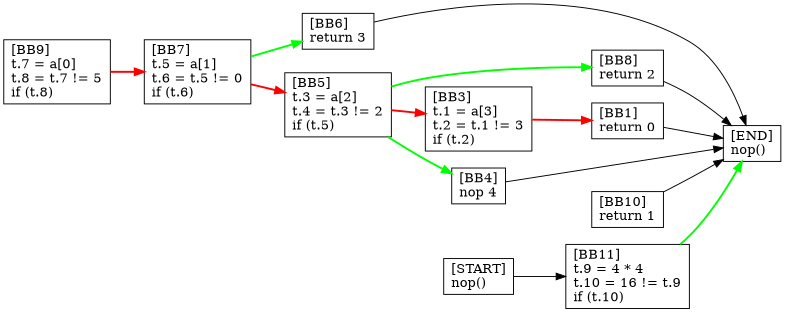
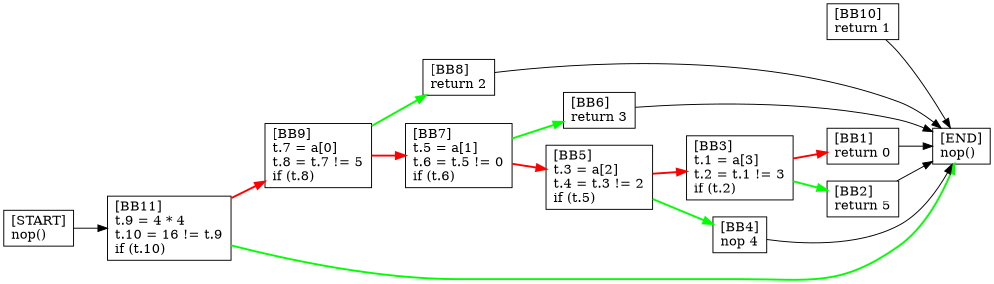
  digraph {
    rankdir=LR
    node [shape=box]
    edge [penwidth=2]
    n1 [label="[BB11]\lt.9 = 4 * 4\lt.10 = 16 != t.9\lif (t.10)\l"]
    n2 [label="[BB9]\lt.7 = a[0]\lt.8 = t.7 != 5\lif (t.8)\l"]
    n3 [label="[END]\lnop()\l"]
    n4 [label="[BB8]\lreturn 2\l"]
    n5 [label="[BB7]\lt.5 = a[1]\lt.6 = t.5 != 0\lif (t.6)\l"]
    n6 [label="[BB10]\lreturn 1\l"]
    n7 [label="[BB6]\lreturn 3\l"]
    n8 [label="[BB5]\lt.3 = a[2]\lt.4 = t.3 != 2\lif (t.5)\l"]
    n9 [label="[BB3]\lt.1 = a[3]\lt.2 = t.1 != 3\lif (t.2)\l"]
    n10 [label="[BB4]\lnop 4\l"]
    n11 [label="[BB1]\lreturn 0\l"]
    n12 [label="[START]\lnop()\l"]
+   n13 [label="[BB2]\lreturn 5\l"]
+   n1 -> n2 [color=red]
    n1 -> n3 [color=green]
-   n8 -> n4 [color=green]
+   n2 -> n4 [color=green]
    n2 -> n5 [color=red]
    n4 -> n3 [penwidth=""]
    n5 -> n7 [color=green]
    n5 -> n8 [color=red]
    n6 -> n3 [penwidth=""]
    n7 -> n3 [penwidth=""]
    n8 -> n9 [color=red]
    n8 -> n10 [color=green]
    n9 -> n11 [color=red]
+   n9 -> n13 [color=green]
    n10 -> n3 [penwidth=""]
    n11 -> n3 [penwidth=""]
    n12 -> n1 [penwidth=""]
+   n13 -> n3 [penwidth=""]
  }
